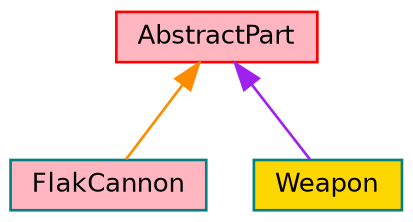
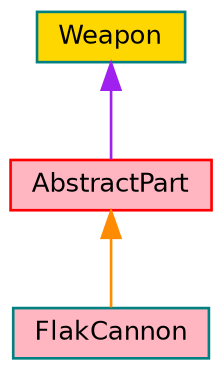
  digraph {
    node [color=teal fillcolor=lightpink fontname=Helvetica fontsize=10 shape=record style=filled]
    edge [dir=back fontname=Helvetica fontsize=10 labelfontname=Helvetica labelfontsize=10 style=solid]
    n1 [fontcolor=black height=0.2 label=FlakCannon width=0.4]
    n2 [fillcolor=gold height=0.2 label=Weapon width=0.4]
    n3 [color=red height=0.2 label=AbstractPart width=0.4]
    n3 -> n1 [color=darkorange]
-   n3 -> n2 [color=purple]
+   n2 -> n3 [color=purple]
  }
